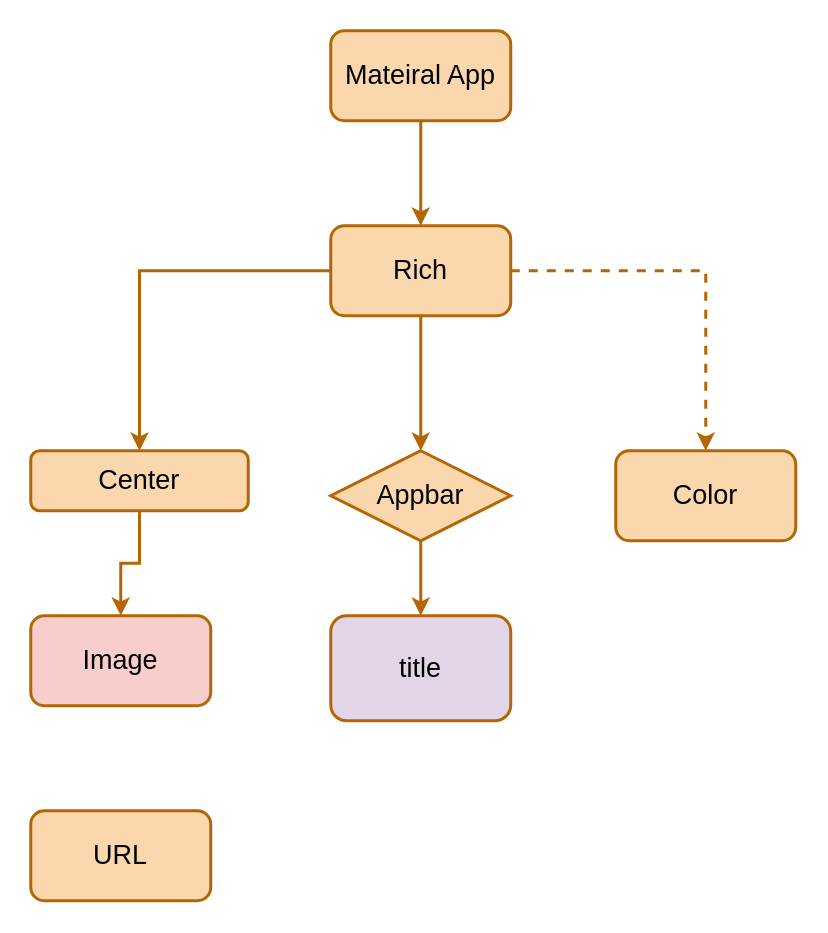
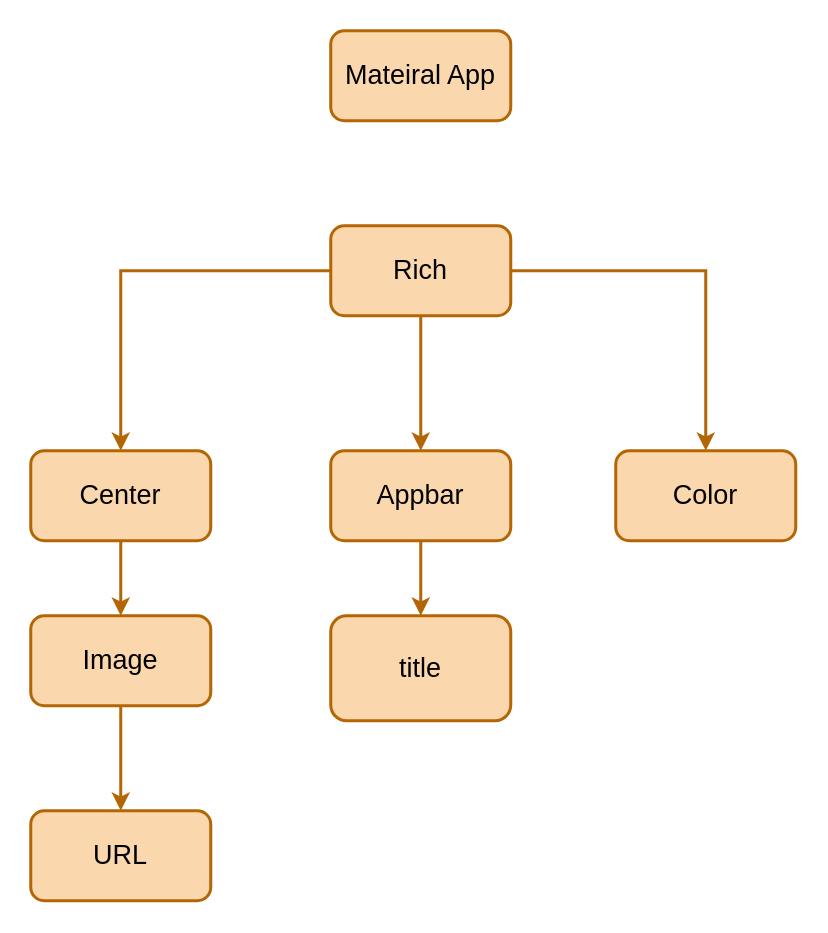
  <mxCell id="0" />
  <mxCell id="1" parent="0" />
- <mxCell id="2" value="" style="edgeStyle=orthogonalEdgeStyle;rounded=0;orthogonalLoop=1;jettySize=auto;html=1;fontSize=18;fillColor=#fad7ac;strokeColor=#b46504;strokeWidth=2;" parent="1" source="3" target="7" edge="1"><mxGeometry relative="1" as="geometry" /></mxCell>
  <mxCell id="3" value="&lt;font style=&quot;font-size: 18px;&quot;&gt;Mateiral App&lt;/font&gt;" style="rounded=1;whiteSpace=wrap;html=1;fillColor=#fad7ac;strokeColor=#b46504;strokeWidth=2;" parent="1" vertex="1"><mxGeometry x="220" y="20" width="120" height="60" as="geometry" /></mxCell>
  <mxCell id="4" value="" style="edgeStyle=orthogonalEdgeStyle;rounded=0;orthogonalLoop=1;jettySize=auto;html=1;fontSize=18;fillColor=#fad7ac;strokeColor=#b46504;strokeWidth=2;" parent="1" source="7" target="9" edge="1"><mxGeometry relative="1" as="geometry" /></mxCell>
  <mxCell id="5" value="" style="edgeStyle=orthogonalEdgeStyle;rounded=0;orthogonalLoop=1;jettySize=auto;html=1;fontSize=18;fillColor=#fad7ac;strokeColor=#b46504;strokeWidth=2;" parent="1" source="7" target="12" edge="1"><mxGeometry relative="1" as="geometry" /></mxCell>
- <mxCell id="6" value="" style="edgeStyle=orthogonalEdgeStyle;rounded=0;orthogonalLoop=1;jettySize=auto;html=1;fontSize=18;fillColor=#fad7ac;strokeColor=#b46504;strokeWidth=2;dashed=1;" parent="1" source="7" target="13" edge="1"><mxGeometry relative="1" as="geometry" /></mxCell>
+ <mxCell id="6" value="" style="edgeStyle=orthogonalEdgeStyle;rounded=0;orthogonalLoop=1;jettySize=auto;html=1;fontSize=18;fillColor=#fad7ac;strokeColor=#b46504;strokeWidth=2;" parent="1" source="7" target="13" edge="1"><mxGeometry relative="1" as="geometry" /></mxCell>
  <mxCell id="7" value="&lt;font style=&quot;font-size: 18px;&quot;&gt;Rich&lt;/font&gt;" style="rounded=1;whiteSpace=wrap;html=1;fillColor=#fad7ac;strokeColor=#b46504;strokeWidth=2;" parent="1" vertex="1"><mxGeometry x="220" y="150" width="120" height="60" as="geometry" /></mxCell>
  <mxCell id="8" value="" style="edgeStyle=orthogonalEdgeStyle;rounded=0;orthogonalLoop=1;jettySize=auto;html=1;fontSize=18;fillColor=#fad7ac;strokeColor=#b46504;strokeWidth=2;" parent="1" source="9" target="10" edge="1"><mxGeometry relative="1" as="geometry" /></mxCell>
- <mxCell id="9" value="&lt;font style=&quot;font-size: 18px;&quot;&gt;Appbar&lt;/font&gt;" style="rhombus;whiteSpace=wrap;html=1;fillColor=#fad7ac;strokeColor=#b46504;strokeWidth=2;" parent="1" vertex="1"><mxGeometry x="220" y="300" width="120" height="60" as="geometry" /></mxCell>
- <mxCell id="10" value="&lt;font style=&quot;font-size: 18px;&quot;&gt;title&lt;/font&gt;" style="rounded=1;whiteSpace=wrap;html=1;fillColor=#e1d5e7;strokeColor=#b46504;strokeWidth=2;" parent="1" vertex="1"><mxGeometry x="220" y="410" width="120" height="70" as="geometry" /></mxCell>
+ <mxCell id="9" value="&lt;font style=&quot;font-size: 18px;&quot;&gt;Appbar&lt;/font&gt;" style="rounded=1;whiteSpace=wrap;html=1;fillColor=#fad7ac;strokeColor=#b46504;strokeWidth=2;" parent="1" vertex="1"><mxGeometry x="220" y="300" width="120" height="60" as="geometry" /></mxCell>
+ <mxCell id="10" value="&lt;font style=&quot;font-size: 18px;&quot;&gt;title&lt;/font&gt;" style="rounded=1;whiteSpace=wrap;html=1;fillColor=#fad7ac;strokeColor=#b46504;strokeWidth=2;" parent="1" vertex="1"><mxGeometry x="220" y="410" width="120" height="70" as="geometry" /></mxCell>
  <mxCell id="11" value="" style="edgeStyle=orthogonalEdgeStyle;rounded=0;orthogonalLoop=1;jettySize=auto;html=1;fontSize=18;fillColor=#fad7ac;strokeColor=#b46504;strokeWidth=2;" parent="1" source="12" target="15" edge="1"><mxGeometry relative="1" as="geometry" /></mxCell>
- <mxCell id="12" value="&lt;span style=&quot;font-size: 18px;&quot;&gt;Center&lt;/span&gt;" style="rounded=1;whiteSpace=wrap;html=1;fillColor=#fad7ac;strokeColor=#b46504;strokeWidth=2;" parent="1" vertex="1"><mxGeometry x="20" y="300" width="145" height="40" as="geometry" /></mxCell>
+ <mxCell id="12" value="&lt;span style=&quot;font-size: 18px;&quot;&gt;Center&lt;/span&gt;" style="rounded=1;whiteSpace=wrap;html=1;fillColor=#fad7ac;strokeColor=#b46504;strokeWidth=2;" parent="1" vertex="1"><mxGeometry x="20" y="300" width="120" height="60" as="geometry" /></mxCell>
  <mxCell id="13" value="&lt;font style=&quot;font-size: 18px;&quot;&gt;Color&lt;/font&gt;" style="rounded=1;whiteSpace=wrap;html=1;fillColor=#fad7ac;strokeColor=#b46504;strokeWidth=2;" parent="1" vertex="1"><mxGeometry x="410" y="300" width="120" height="60" as="geometry" /></mxCell>
- <mxCell id="15" value="&lt;span style=&quot;font-size: 18px;&quot;&gt;Image&lt;/span&gt;" style="rounded=1;whiteSpace=wrap;html=1;fillColor=#f8cecc;strokeColor=#b46504;strokeWidth=2;" parent="1" vertex="1"><mxGeometry x="20" y="410" width="120" height="60" as="geometry" /></mxCell>
+ <mxCell id="14" value="" style="edgeStyle=orthogonalEdgeStyle;rounded=0;orthogonalLoop=1;jettySize=auto;html=1;fontSize=18;fillColor=#fad7ac;strokeColor=#b46504;strokeWidth=2;" parent="1" source="15" target="16" edge="1"><mxGeometry relative="1" as="geometry" /></mxCell>
+ <mxCell id="15" value="&lt;span style=&quot;font-size: 18px;&quot;&gt;Image&lt;/span&gt;" style="rounded=1;whiteSpace=wrap;html=1;fillColor=#fad7ac;strokeColor=#b46504;strokeWidth=2;" parent="1" vertex="1"><mxGeometry x="20" y="410" width="120" height="60" as="geometry" /></mxCell>
  <mxCell id="16" value="&lt;span style=&quot;font-size: 18px;&quot;&gt;URL&lt;/span&gt;" style="rounded=1;whiteSpace=wrap;html=1;fillColor=#fad7ac;strokeColor=#b46504;strokeWidth=2;" parent="1" vertex="1"><mxGeometry x="20" y="540" width="120" height="60" as="geometry" /></mxCell>
